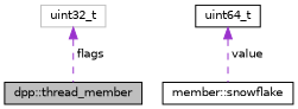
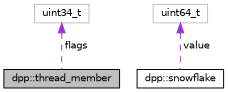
  digraph {
    node [color=black fontname=Helvetica fontsize=10 shape=record]
    edge [color=darkorchid3 dir=back fontname=Helvetica fontsize=10 labelfontname=Helvetica labelfontsize=10 style=dashed]
    n1 [fillcolor=grey75 fontcolor=black height=0.2 label="dpp::thread_member" style=filled width=0.4]
-   n2 [height=0.2 label="member::snowflake" width=0.4]
-   n3 [height=0.2 label=uint64_t width=0.4]
-   n4 [color=grey75 height=0.2 label=uint32_t width=0.4]
+   n2 [height=0.2 label="dpp::snowflake" width=0.4]
+   n3 [color=grey75 height=0.2 label=uint64_t width=0.4]
+   n4 [color=grey75 height=0.2 label=uint34_t width=0.4]
    n3 -> n2 [label=" value"]
    n4 -> n1 [label=" flags"]
  }
